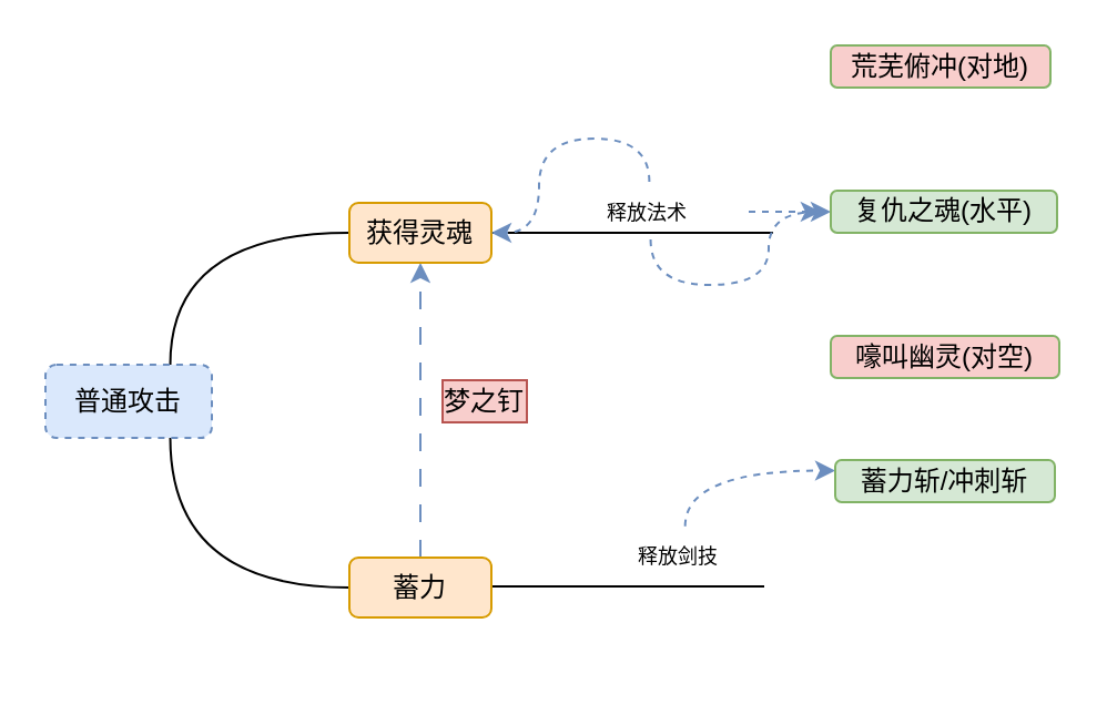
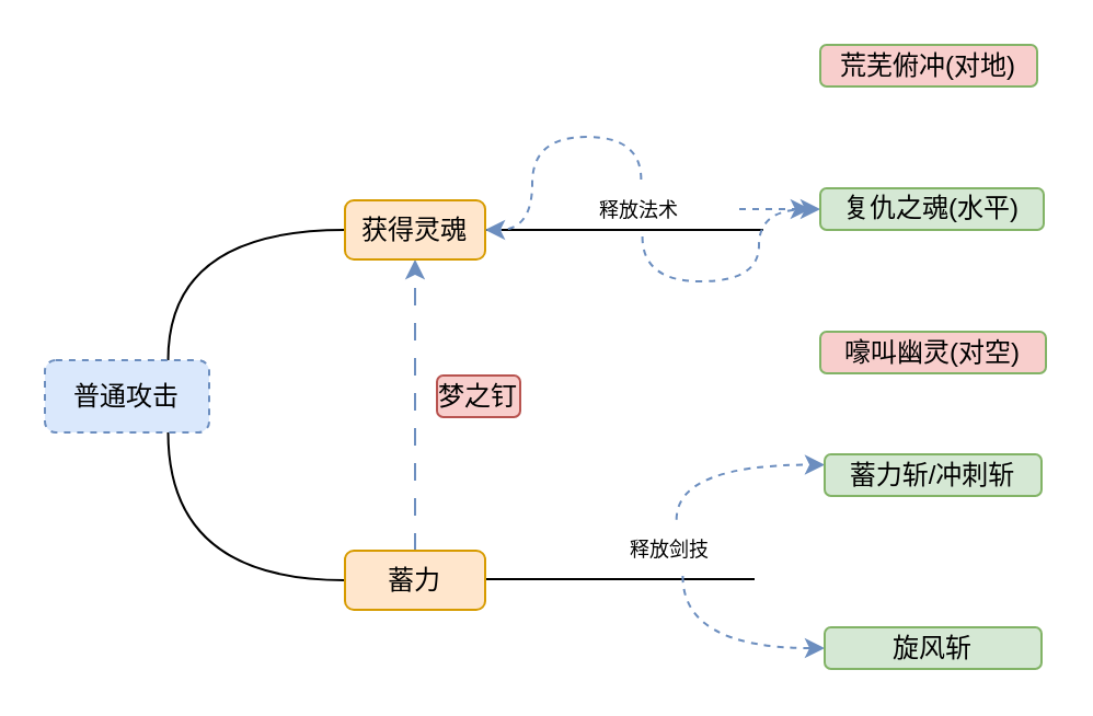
  <mxCell id="0" />
  <mxCell id="1" parent="0" />
  <mxCell id="2" style="edgeStyle=orthogonalEdgeStyle;rounded=0;orthogonalLoop=1;jettySize=auto;html=1;entryX=0;entryY=0.5;entryDx=0;entryDy=0;curved=1;exitX=0.75;exitY=0;exitDx=0;exitDy=0;endArrow=none;endFill=0;" parent="1" source="4" target="10" edge="1"><mxGeometry relative="1" as="geometry" /></mxCell>
  <mxCell id="3" style="edgeStyle=orthogonalEdgeStyle;rounded=0;orthogonalLoop=1;jettySize=auto;html=1;entryX=0;entryY=0.5;entryDx=0;entryDy=0;curved=1;exitX=0.75;exitY=1;exitDx=0;exitDy=0;endArrow=none;endFill=0;" parent="1" source="4" target="7" edge="1"><mxGeometry relative="1" as="geometry" /></mxCell>
  <mxCell id="4" value="普通攻击" style="rounded=1;whiteSpace=wrap;html=1;fillColor=#dae8fc;strokeColor=#6c8ebf;dashed=1;" parent="1" vertex="1"><mxGeometry x="20" y="164" width="75" height="33" as="geometry" /></mxCell>
  <mxCell id="5" style="edgeStyle=orthogonalEdgeStyle;rounded=0;orthogonalLoop=1;jettySize=auto;html=1;endArrow=classic;endFill=1;entryX=0.5;entryY=1;entryDx=0;entryDy=0;dashed=1;dashPattern=8 8;fillColor=#dae8fc;strokeColor=#6c8ebf;" parent="1" source="7" target="10" edge="1"><mxGeometry relative="1" as="geometry"><mxPoint x="189" y="160.414" as="targetPoint" /></mxGeometry></mxCell>
  <mxCell id="6" style="edgeStyle=orthogonalEdgeStyle;rounded=0;orthogonalLoop=1;jettySize=auto;html=1;endArrow=none;endFill=0;" parent="1" source="7" edge="1"><mxGeometry relative="1" as="geometry"><mxPoint x="344" y="264" as="targetPoint" /></mxGeometry></mxCell>
  <mxCell id="7" value="&lt;font face=&quot;Comic Sans MS&quot;&gt;蓄力&lt;/font&gt;" style="rounded=1;whiteSpace=wrap;html=1;fillColor=#ffe6cc;strokeColor=#d79b00;" parent="1" vertex="1"><mxGeometry x="157" y="251" width="64" height="27" as="geometry" /></mxCell>
  <mxCell id="8" style="edgeStyle=orthogonalEdgeStyle;rounded=0;orthogonalLoop=1;jettySize=auto;html=1;endArrow=none;endFill=0;" parent="1" source="10" edge="1"><mxGeometry relative="1" as="geometry"><mxPoint x="249.724" y="104.5" as="targetPoint" /></mxGeometry></mxCell>
  <mxCell id="9" style="edgeStyle=orthogonalEdgeStyle;rounded=0;orthogonalLoop=1;jettySize=auto;html=1;endArrow=none;endFill=0;" parent="1" source="10" edge="1"><mxGeometry relative="1" as="geometry"><mxPoint x="347.931" y="104.5" as="targetPoint" /></mxGeometry></mxCell>
  <mxCell id="10" value="&lt;font face=&quot;Comic Sans MS&quot;&gt;获得灵魂&lt;/font&gt;" style="rounded=1;whiteSpace=wrap;html=1;fillColor=#ffe6cc;strokeColor=#d79b00;" parent="1" vertex="1"><mxGeometry x="157" y="91" width="64" height="27" as="geometry" /></mxCell>
  <mxCell id="11" style="edgeStyle=orthogonalEdgeStyle;rounded=0;orthogonalLoop=1;jettySize=auto;html=1;curved=1;exitX=0.522;exitY=-0.019;exitDx=0;exitDy=0;exitPerimeter=0;dashed=1;fillColor=#dae8fc;strokeColor=#6c8ebf;" parent="1" source="14" target="10" edge="1"><mxGeometry relative="1" as="geometry" /></mxCell>
  <mxCell id="12" style="edgeStyle=orthogonalEdgeStyle;rounded=0;orthogonalLoop=1;jettySize=auto;html=1;curved=1;exitX=0.533;exitY=0.979;exitDx=0;exitDy=0;exitPerimeter=0;dashed=1;fillColor=#dae8fc;strokeColor=#6c8ebf;" parent="1" source="14" target="19" edge="1"><mxGeometry relative="1" as="geometry" /></mxCell>
  <mxCell id="13" style="edgeStyle=orthogonalEdgeStyle;rounded=0;orthogonalLoop=1;jettySize=auto;html=1;dashed=1;fillColor=#dae8fc;strokeColor=#6c8ebf;" parent="1" edge="1"><mxGeometry relative="1" as="geometry"><mxPoint x="369.448" y="95" as="targetPoint" /><mxPoint x="337" y="95" as="sourcePoint" /><Array as="points"><mxPoint x="362" y="95" /><mxPoint x="362" y="95" /></Array></mxGeometry></mxCell>
  <mxCell id="14" value="&lt;font style=&quot;font-size: 9px;&quot;&gt;释放法术&lt;/font&gt;" style="text;html=1;align=center;verticalAlign=middle;resizable=0;points=[];autosize=1;strokeColor=none;fillColor=none;" parent="1" vertex="1"><mxGeometry x="264" y="82" width="54" height="26" as="geometry" /></mxCell>
  <mxCell id="15" style="edgeStyle=orthogonalEdgeStyle;rounded=0;orthogonalLoop=1;jettySize=auto;html=1;entryX=0;entryY=0.25;entryDx=0;entryDy=0;curved=1;exitX=0.562;exitY=-0.006;exitDx=0;exitDy=0;exitPerimeter=0;dashed=1;fillColor=#dae8fc;strokeColor=#6c8ebf;" parent="1" source="17" target="23" edge="1"><mxGeometry relative="1" as="geometry"><Array as="points"><mxPoint x="308" y="212" /></Array></mxGeometry></mxCell>
+ <mxCell id="16" style="edgeStyle=orthogonalEdgeStyle;rounded=0;orthogonalLoop=1;jettySize=auto;html=1;entryX=0;entryY=0.5;entryDx=0;entryDy=0;curved=1;exitX=0.615;exitY=0.979;exitDx=0;exitDy=0;exitPerimeter=0;dashed=1;fillColor=#dae8fc;strokeColor=#6c8ebf;" parent="1" source="17" target="24" edge="1"><mxGeometry relative="1" as="geometry"><mxPoint x="318" y="267" as="sourcePoint" /></mxGeometry></mxCell>
  <mxCell id="17" value="&lt;font style=&quot;font-size: 9px;&quot;&gt;释放剑技&lt;/font&gt;" style="text;html=1;align=center;verticalAlign=middle;resizable=0;points=[];autosize=1;strokeColor=none;fillColor=none;" parent="1" vertex="1"><mxGeometry x="278" y="237" width="54" height="26" as="geometry" /></mxCell>
  <mxCell id="18" value="荒芜俯冲(对地)" style="rounded=1;whiteSpace=wrap;html=1;fillColor=#f8cecc;strokeColor=#82b366;" parent="1" vertex="1"><mxGeometry x="374" y="20" width="99" height="19" as="geometry" /></mxCell>
  <mxCell id="19" value="复仇之魂(水平)" style="rounded=1;whiteSpace=wrap;html=1;fillColor=#d5e8d4;strokeColor=#82b366;" parent="1" vertex="1"><mxGeometry x="374" y="85.5" width="102" height="19" as="geometry" /></mxCell>
  <mxCell id="20" value="嚎叫幽灵(对空)" style="rounded=1;whiteSpace=wrap;html=1;fillColor=#f8cecc;strokeColor=#82b366;" parent="1" vertex="1"><mxGeometry x="374" y="151" width="103" height="19" as="geometry" /></mxCell>
  <mxCell id="21" style="edgeStyle=orthogonalEdgeStyle;rounded=0;orthogonalLoop=1;jettySize=auto;html=1;exitX=0.5;exitY=1;exitDx=0;exitDy=0;" parent="1" source="20" target="20" edge="1"><mxGeometry relative="1" as="geometry" /></mxCell>
- <mxCell id="22" value="&lt;span style=&quot;text-wrap: nowrap;&quot;&gt;梦之钉&lt;/span&gt;" style="whiteSpace=wrap;html=1;fillColor=#f8cecc;strokeColor=#b85450;rounded=0;" parent="1" vertex="1"><mxGeometry x="199" y="171" width="38" height="19" as="geometry" /></mxCell>
+ <mxCell id="22" value="&lt;span style=&quot;text-wrap: nowrap;&quot;&gt;梦之钉&lt;/span&gt;" style="rounded=1;whiteSpace=wrap;html=1;fillColor=#f8cecc;strokeColor=#b85450;" parent="1" vertex="1"><mxGeometry x="199" y="171" width="38" height="19" as="geometry" /></mxCell>
  <mxCell id="23" value="蓄力斩/冲刺斩" style="rounded=1;whiteSpace=wrap;html=1;fillColor=#d5e8d4;strokeColor=#82b366;" parent="1" vertex="1"><mxGeometry x="376" y="207" width="99" height="19" as="geometry" /></mxCell>
+ <mxCell id="24" value="旋风斩" style="rounded=1;whiteSpace=wrap;html=1;fillColor=#d5e8d4;strokeColor=#82b366;" parent="1" vertex="1"><mxGeometry x="376" y="286" width="99" height="19" as="geometry" /></mxCell>
